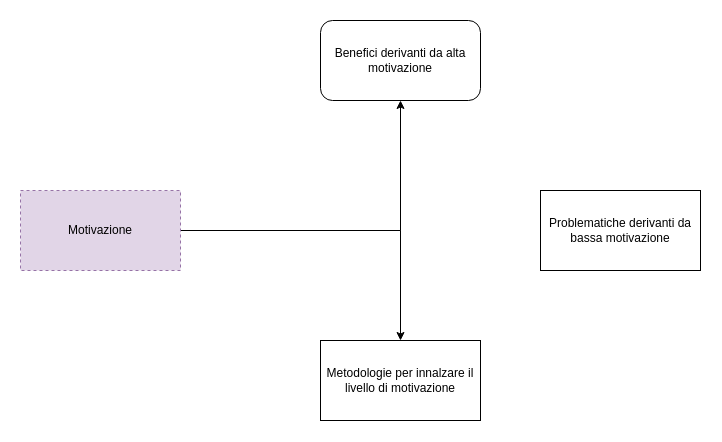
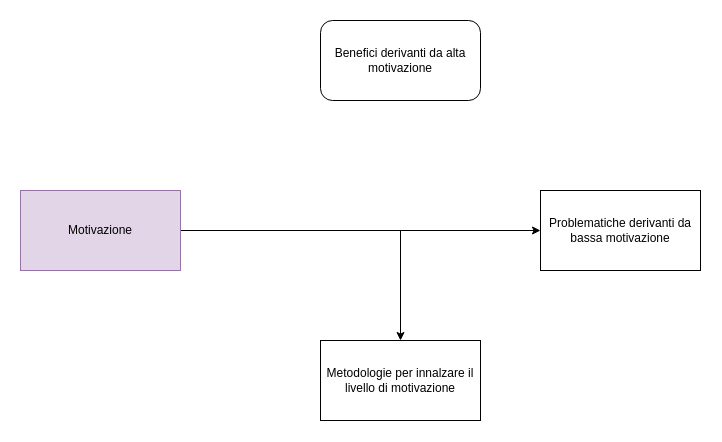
  <mxCell id="0" />
  <mxCell id="1" parent="0" />
- <mxCell id="2" value="" style="edgeStyle=orthogonalEdgeStyle;rounded=0;orthogonalLoop=1;jettySize=auto;html=1;" edge="1" parent="1" source="5" target="6"><mxGeometry relative="1" as="geometry" /></mxCell>
+ <mxCell id="3" style="edgeStyle=orthogonalEdgeStyle;rounded=0;orthogonalLoop=1;jettySize=auto;html=1;exitX=1;exitY=0.5;exitDx=0;exitDy=0;entryX=0;entryY=0.5;entryDx=0;entryDy=0;" edge="1" parent="1" source="5" target="7"><mxGeometry relative="1" as="geometry" /></mxCell>
  <mxCell id="4" style="edgeStyle=orthogonalEdgeStyle;rounded=0;orthogonalLoop=1;jettySize=auto;html=1;exitX=1;exitY=0.5;exitDx=0;exitDy=0;entryX=0.5;entryY=0;entryDx=0;entryDy=0;" edge="1" parent="1" source="5" target="8"><mxGeometry relative="1" as="geometry" /></mxCell>
- <mxCell id="5" value="Motivazione" style="rounded=0;whiteSpace=wrap;html=1;fillColor=#e1d5e7;strokeColor=#9673a6;dashed=1;" vertex="1" parent="1"><mxGeometry x="20" y="190" width="160" height="80" as="geometry" /></mxCell>
+ <mxCell id="5" value="Motivazione" style="rounded=0;whiteSpace=wrap;html=1;fillColor=#e1d5e7;strokeColor=#9673a6;" vertex="1" parent="1"><mxGeometry x="20" y="190" width="160" height="80" as="geometry" /></mxCell>
  <mxCell id="6" value="Benefici derivanti da alta motivazione" style="whiteSpace=wrap;html=1;rounded=1;" vertex="1" parent="1"><mxGeometry x="320" y="20" width="160" height="80" as="geometry" /></mxCell>
  <mxCell id="7" value="Problematiche derivanti da bassa motivazione" style="rounded=0;whiteSpace=wrap;html=1;" vertex="1" parent="1"><mxGeometry x="540" y="190" width="160" height="80" as="geometry" /></mxCell>
  <mxCell id="8" value="Metodologie per innalzare il livello di motivazione" style="rounded=0;whiteSpace=wrap;html=1;" vertex="1" parent="1"><mxGeometry x="320" y="340" width="160" height="80" as="geometry" /></mxCell>
